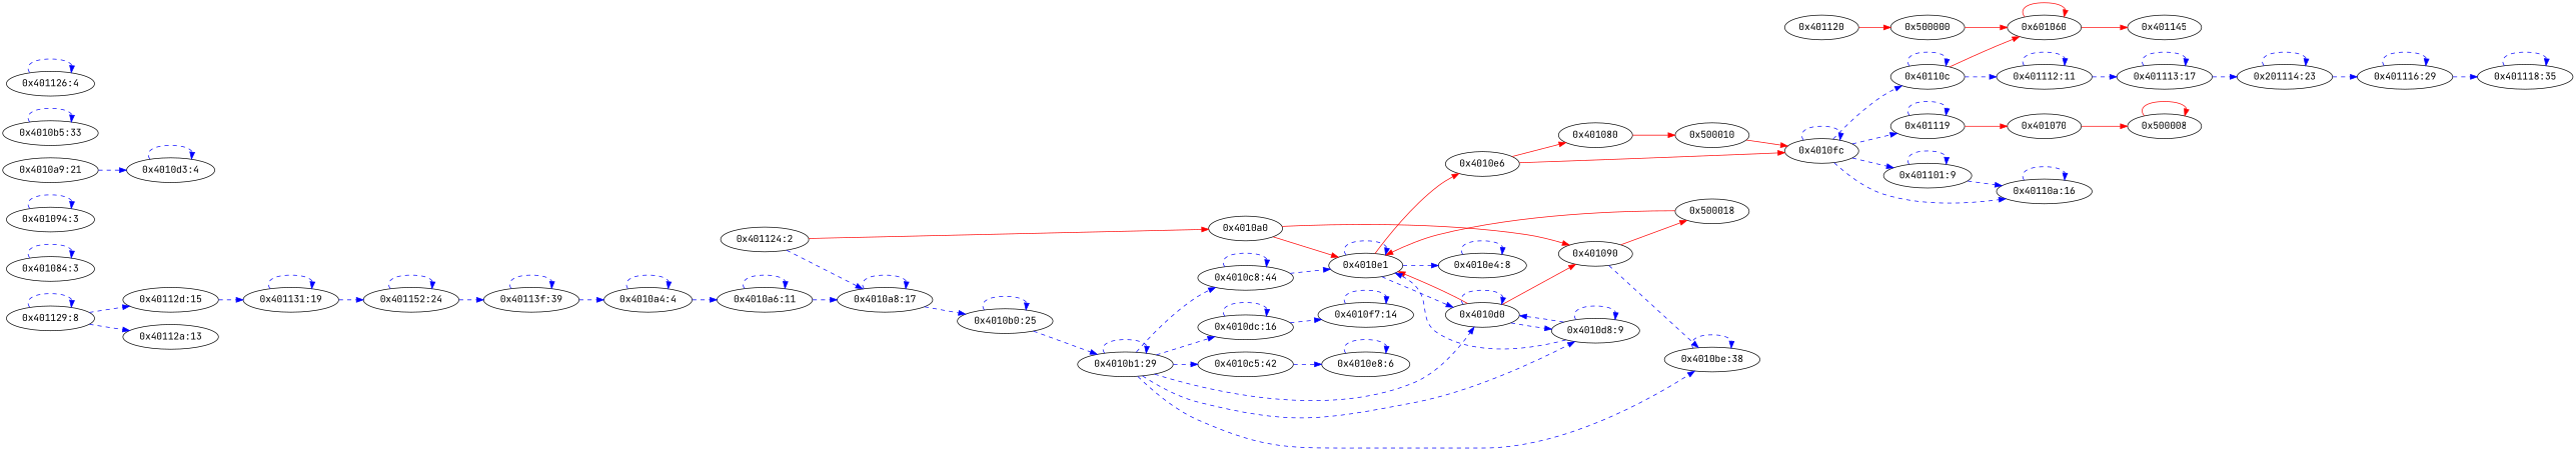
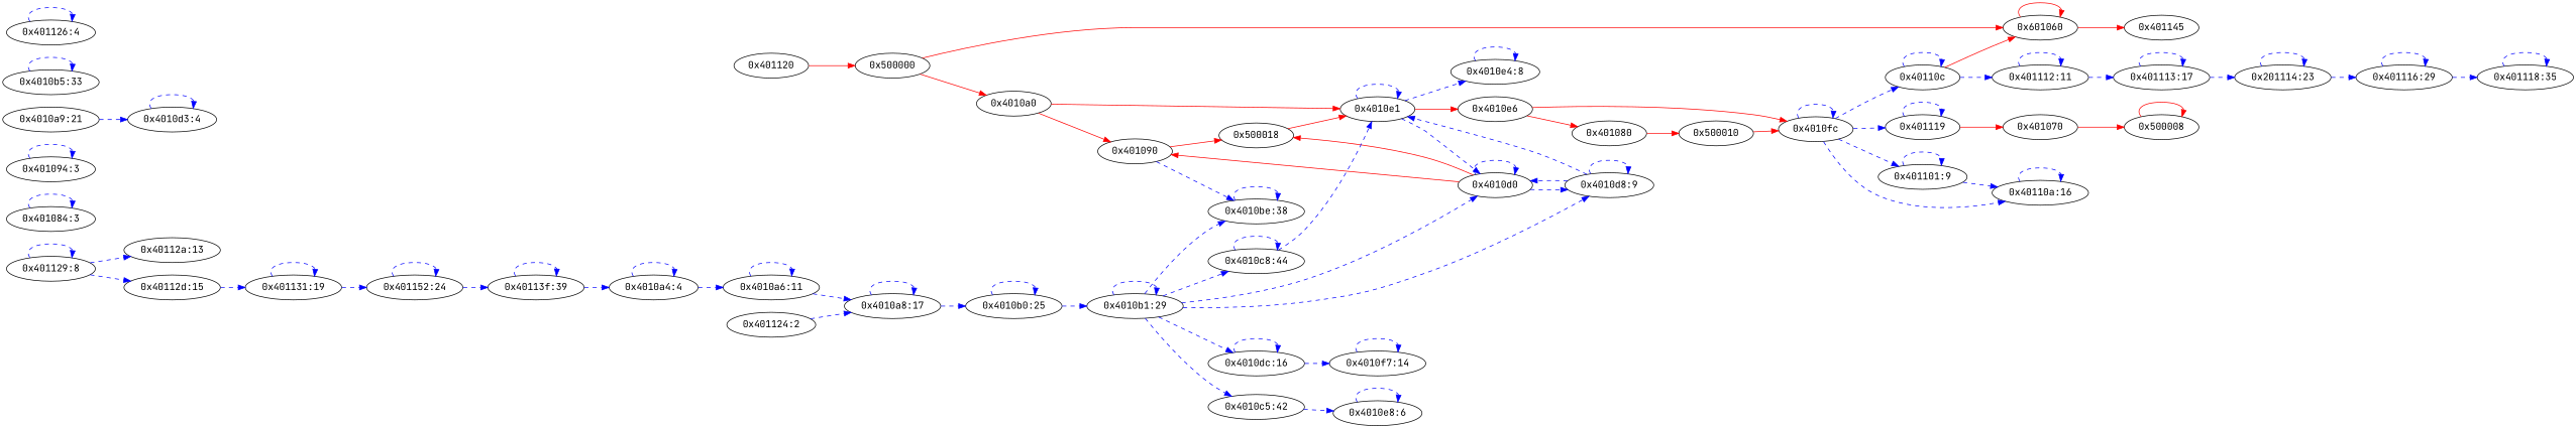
  digraph {
    fontname="JetBrains Mono"
    rankdir=LR
    node [fontname="JetBrains Mono"]
    edge [color=blue fontname="JetBrains Mono" style=dashed type=data]
    n1 [label="0x401120"]
    n2 [label="0x500000"]
    n3 [label="0x4010a0"]
    n4 [label="0x601060"]
    n5 [label="0x401090"]
    n6 [label="0x4010e1"]
    n7 [label="0x401145"]
    n8 [label="0x500018"]
    n9 [label="0x4010be:38"]
    n10 [label="0x4010d0"]
    n11 [label="0x4010e6"]
    n12 [label="0x4010e4:8"]
    n13 [label="0x4010d8:9"]
    n14 [label="0x401080"]
    n15 [label="0x4010fc"]
    n16 [label="0x500010"]
    n17 [label="0x40110c"]
    n18 [label="0x401119"]
    n19 [label="0x401101:9"]
    n20 [label="0x40110a:16"]
    n21 [label="0x401112:11"]
    n22 [label="0x401070"]
    n23 [label="0x401113:17"]
    n24 [label="0x500008"]
    n25 [label="0x401084:3"]
    n26 [label="0x401094:3"]
    n27 [label="0x4010d3:4"]
    n28 [label="0x4010dc:16"]
    n29 [label="0x4010f7:14"]
    n30 [label="0x4010e8:6"]
    n31 [label="0x201114:23"]
    n32 [label="0x401116:29"]
    n33 [label="0x401118:35"]
    n34 [label="0x4010a4:4"]
    n35 [label="0x4010a6:11"]
    n36 [label="0x4010a8:17"]
    n37 [label="0x4010b0:25"]
    n38 [label="0x4010b1:29"]
    n39 [label="0x4010c5:42"]
    n40 [label="0x4010c8:44"]
    n41 [label="0x4010b5:33"]
    n42 [label="0x4010a9:21"]
    n43 [label="0x401126:4"]
    n44 [label="0x401129:8"]
    n45 [label="0x40112a:13"]
    n46 [label="0x40112d:15"]
    n47 [label="0x401131:19"]
    n48 [label="0x401152:24"]
    n49 [label="0x40113f:39"]
    n50 [label="0x401124:2"]
    n1 -> n2 [color=red style=solid type=control]
-   n50 -> n3 [color=red style=solid type=control]
+   n2 -> n3 [color=red style=solid type=control]
    n2 -> n4 [color=red style=solid type=control]
    n3 -> n5 [color=red style=solid type=control]
    n3 -> n6 [color=red style=solid type=control]
    n4 -> n4 [color=red style=solid type=control]
    n4 -> n7 [color=red style=solid type=control]
    n5 -> n8 [color=red style=solid type=control]
    n5 -> n9
    n6 -> n6
    n6 -> n10
    n6 -> n11 [color=red style=solid type=control]
    n6 -> n12
    n8 -> n6 [color=red style=solid type=control]
    n9 -> n9
    n10 -> n5 [color=red style=solid type=control]
-   n10 -> n6 [color=red style=solid type=control]
+   n10 -> n8 [color=red style=solid type=control]
    n10 -> n10
    n10 -> n13
    n11 -> n14 [color=red style=solid type=control]
    n11 -> n15 [color=red style=solid type=control]
    n12 -> n12
    n13 -> n6
    n13 -> n10
    n13 -> n13
    n14 -> n16 [color=red style=solid type=control]
    n15 -> n15
    n15 -> n17
    n15 -> n18
    n15 -> n19
    n15 -> n20
    n16 -> n15 [color=red style=solid type=control]
    n17 -> n4 [color=red style=solid type=control]
    n17 -> n17
    n17 -> n21
    n18 -> n18
    n18 -> n22 [color=red style=solid type=control]
    n19 -> n19
    n19 -> n20
    n20 -> n20
    n21 -> n21
    n21 -> n23
    n22 -> n24 [color=red style=solid type=control]
    n23 -> n23
    n23 -> n31
    n24 -> n24 [color=red style=solid type=control]
    n25 -> n25
    n26 -> n26
    n27 -> n27
    n28 -> n28
    n28 -> n29
    n29 -> n29
    n30 -> n30
    n31 -> n31
    n31 -> n32
    n32 -> n32
    n32 -> n33
    n33 -> n33
    n34 -> n34
    n34 -> n35
    n35 -> n35
    n35 -> n36
    n36 -> n36
    n36 -> n37
    n37 -> n37
    n37 -> n38
    n38 -> n9
    n38 -> n10
    n38 -> n13
    n38 -> n28
    n38 -> n38
    n38 -> n39
    n38 -> n40
    n39 -> n30
    n40 -> n6
    n40 -> n40
    n41 -> n41
    n42 -> n27
    n43 -> n43
    n44 -> n44
    n44 -> n45
    n44 -> n46
    n46 -> n47
    n47 -> n47
    n47 -> n48
    n48 -> n48
    n48 -> n49
    n49 -> n34
    n49 -> n49
    n50 -> n36
  }
